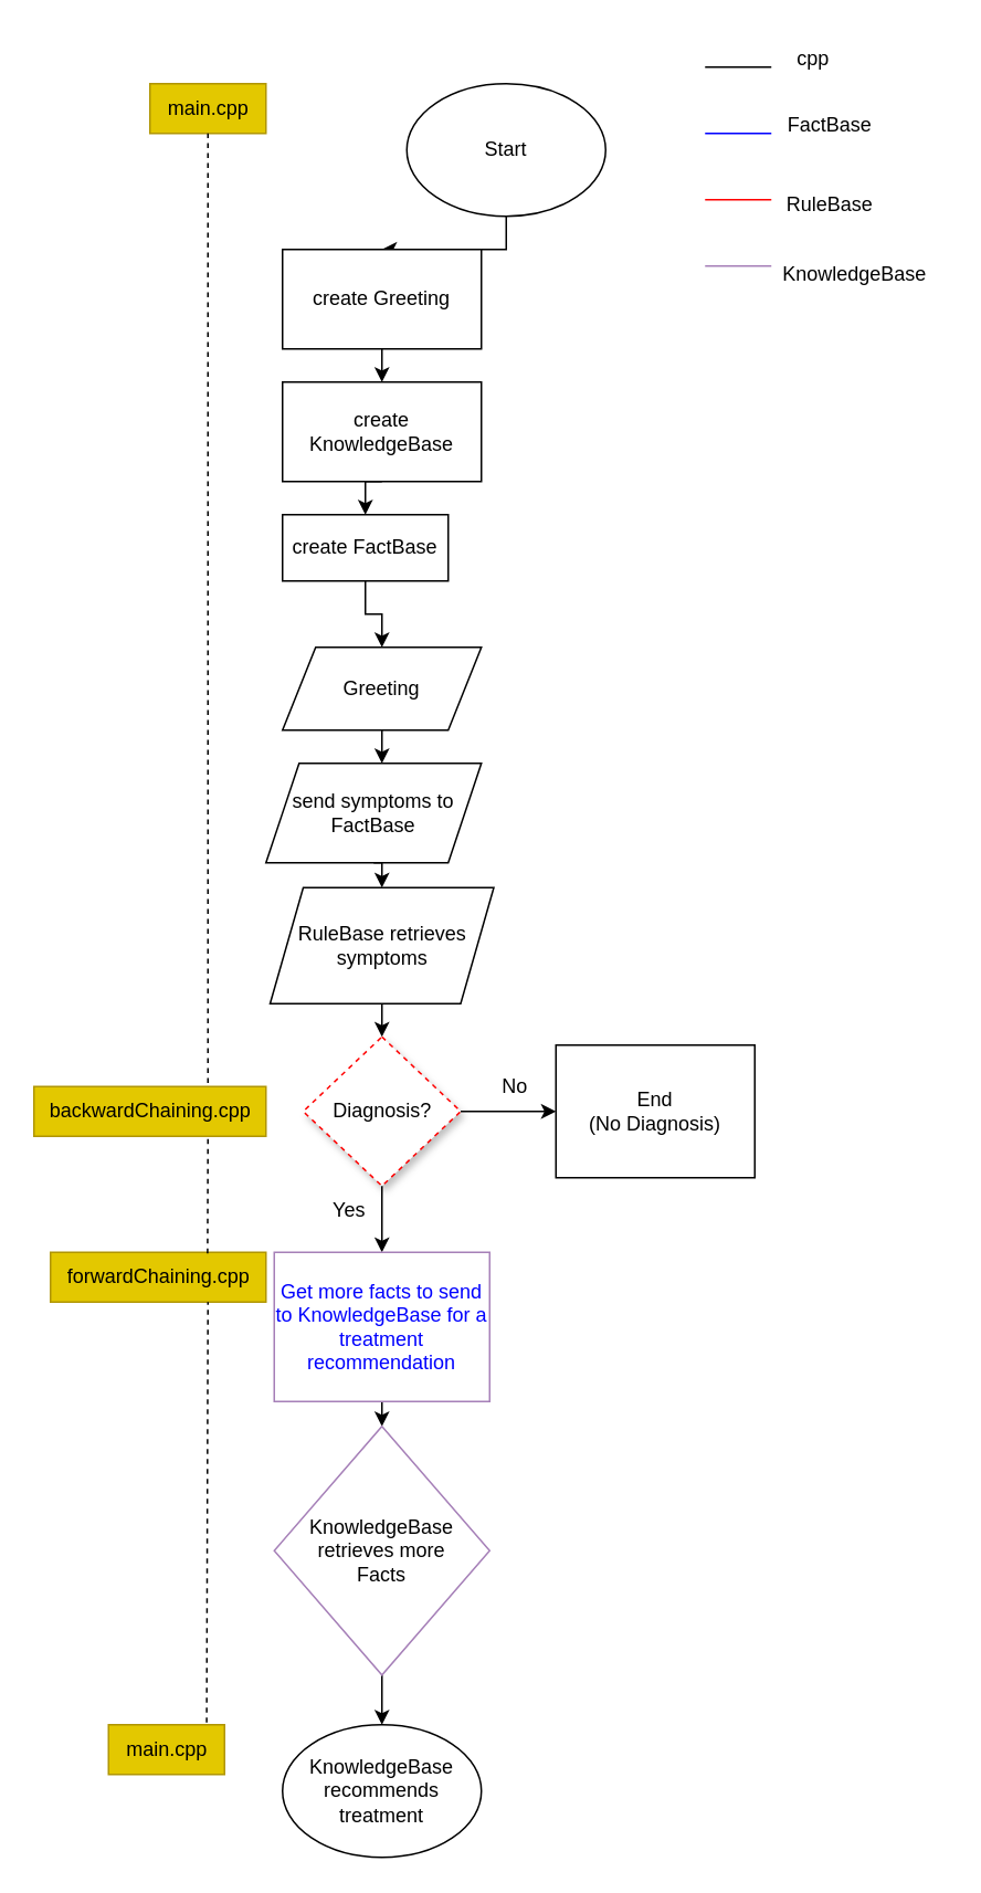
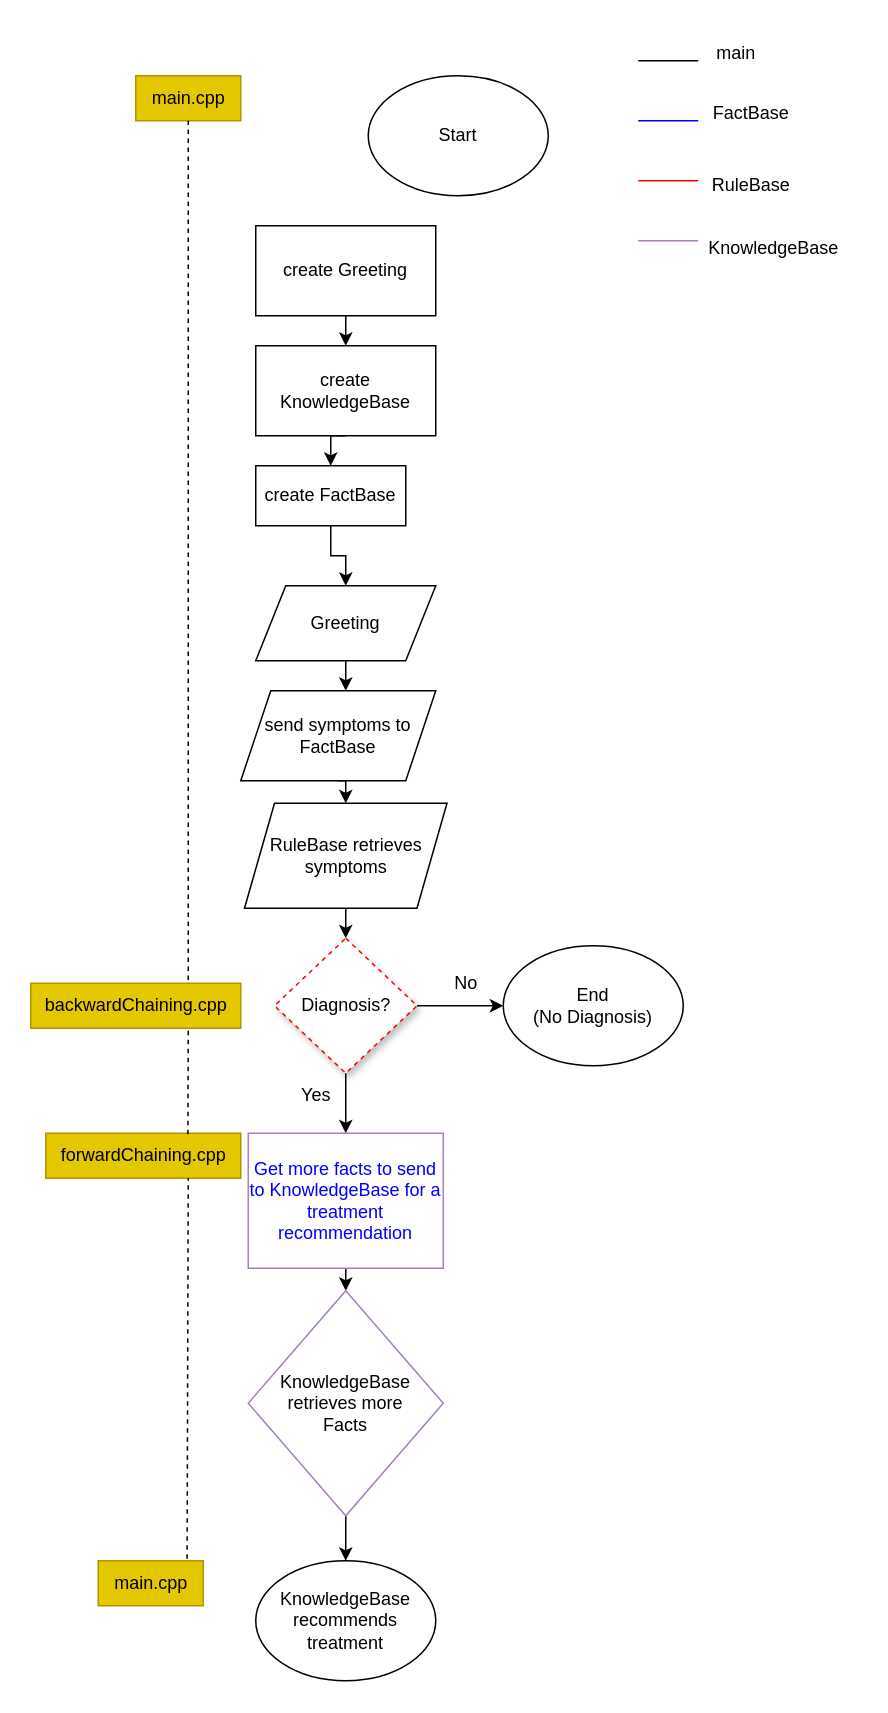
  <mxCell id="0" />
  <mxCell id="1" parent="0" />
- <mxCell id="2" style="edgeStyle=orthogonalEdgeStyle;rounded=0;orthogonalLoop=1;jettySize=auto;html=1;exitX=0.5;exitY=1;exitDx=0;exitDy=0;entryX=0.5;entryY=0;entryDx=0;entryDy=0;" edge="1" parent="1" source="3" target="5"><mxGeometry relative="1" as="geometry" /></mxCell>
  <mxCell id="3" value="Start" style="ellipse;whiteSpace=wrap;html=1;" parent="1" vertex="1"><mxGeometry x="245" y="50" width="120" height="80" as="geometry" /></mxCell>
  <mxCell id="4" style="edgeStyle=orthogonalEdgeStyle;rounded=0;orthogonalLoop=1;jettySize=auto;html=1;exitX=0.5;exitY=1;exitDx=0;exitDy=0;entryX=0.5;entryY=0;entryDx=0;entryDy=0;" edge="1" parent="1" source="5" target="7"><mxGeometry relative="1" as="geometry" /></mxCell>
  <mxCell id="5" value="create Greeting" style="rounded=0;whiteSpace=wrap;html=1;shadow=0;" vertex="1" parent="1"><mxGeometry x="170" y="150" width="120" height="60" as="geometry" /></mxCell>
  <mxCell id="6" style="edgeStyle=orthogonalEdgeStyle;rounded=0;orthogonalLoop=1;jettySize=auto;html=1;exitX=0.5;exitY=1;exitDx=0;exitDy=0;entryX=0.5;entryY=0;entryDx=0;entryDy=0;" edge="1" parent="1" source="7" target="11"><mxGeometry relative="1" as="geometry" /></mxCell>
  <mxCell id="7" value="create KnowledgeBase" style="rounded=0;whiteSpace=wrap;html=1;" vertex="1" parent="1"><mxGeometry x="170" y="230" width="120" height="60" as="geometry" /></mxCell>
  <mxCell id="8" style="edgeStyle=orthogonalEdgeStyle;rounded=0;orthogonalLoop=1;jettySize=auto;html=1;exitX=0.5;exitY=1;exitDx=0;exitDy=0;entryX=0.5;entryY=0;entryDx=0;entryDy=0;" edge="1" parent="1" source="9"><mxGeometry relative="1" as="geometry"><mxPoint x="230" y="460" as="targetPoint" /></mxGeometry></mxCell>
  <mxCell id="9" value="Greeting" style="shape=parallelogram;perimeter=parallelogramPerimeter;whiteSpace=wrap;html=1;fixedSize=1;" vertex="1" parent="1"><mxGeometry x="170" y="390" width="120" height="50" as="geometry" /></mxCell>
  <mxCell id="10" style="edgeStyle=orthogonalEdgeStyle;rounded=0;orthogonalLoop=1;jettySize=auto;html=1;exitX=0.5;exitY=1;exitDx=0;exitDy=0;entryX=0.5;entryY=0;entryDx=0;entryDy=0;" edge="1" parent="1" source="11" target="9"><mxGeometry relative="1" as="geometry" /></mxCell>
  <mxCell id="11" value="create FactBase" style="rounded=0;whiteSpace=wrap;html=1;" vertex="1" parent="1"><mxGeometry x="170" y="310" width="100" height="40" as="geometry" /></mxCell>
  <mxCell id="12" style="edgeStyle=orthogonalEdgeStyle;rounded=0;orthogonalLoop=1;jettySize=auto;html=1;exitX=0.5;exitY=1;exitDx=0;exitDy=0;entryX=0.5;entryY=0;entryDx=0;entryDy=0;" edge="1" parent="1" target="15"><mxGeometry relative="1" as="geometry"><mxPoint x="230" y="605" as="sourcePoint" /></mxGeometry></mxCell>
  <mxCell id="13" style="edgeStyle=orthogonalEdgeStyle;rounded=0;orthogonalLoop=1;jettySize=auto;html=1;exitX=1;exitY=0.5;exitDx=0;exitDy=0;entryX=0;entryY=0.5;entryDx=0;entryDy=0;" edge="1" parent="1" source="15" target="18"><mxGeometry relative="1" as="geometry" /></mxCell>
  <mxCell id="14" style="edgeStyle=orthogonalEdgeStyle;rounded=0;orthogonalLoop=1;jettySize=auto;html=1;exitX=0.5;exitY=1;exitDx=0;exitDy=0;" edge="1" parent="1" source="15"><mxGeometry relative="1" as="geometry"><mxPoint x="230" y="755" as="targetPoint" /></mxGeometry></mxCell>
  <mxCell id="15" value="Diagnosis?" style="rhombus;whiteSpace=wrap;html=1;shadow=1;strokeColor=#FF0000;dashed=1;" vertex="1" parent="1"><mxGeometry x="182.5" y="625" width="95" height="90" as="geometry" /></mxCell>
  <mxCell id="16" value="Yes" style="text;html=1;align=center;verticalAlign=middle;resizable=0;points=[];autosize=1;strokeColor=none;fillColor=none;" vertex="1" parent="1"><mxGeometry x="190" y="715" width="40" height="30" as="geometry" /></mxCell>
  <mxCell id="17" value="No" style="text;html=1;align=center;verticalAlign=middle;resizable=0;points=[];autosize=1;strokeColor=none;fillColor=none;" vertex="1" parent="1"><mxGeometry x="290" y="640" width="40" height="30" as="geometry" /></mxCell>
- <mxCell id="18" value="End&lt;div&gt;(No Diagnosis)&lt;/div&gt;" style="whiteSpace=wrap;html=1;rounded=0;" vertex="1" parent="1"><mxGeometry x="335" y="630" width="120" height="80" as="geometry" /></mxCell>
+ <mxCell id="18" value="End&lt;div&gt;(No Diagnosis)&lt;/div&gt;" style="ellipse;whiteSpace=wrap;html=1;" vertex="1" parent="1"><mxGeometry x="335" y="630" width="120" height="80" as="geometry" /></mxCell>
  <mxCell id="19" style="edgeStyle=orthogonalEdgeStyle;rounded=0;orthogonalLoop=1;jettySize=auto;html=1;exitX=0.5;exitY=1;exitDx=0;exitDy=0;entryX=0.5;entryY=0;entryDx=0;entryDy=0;" edge="1" parent="1" source="20" target="31"><mxGeometry relative="1" as="geometry" /></mxCell>
  <mxCell id="20" value="&lt;font color=&quot;#0000ff&quot;&gt;Get more facts to send to KnowledgeBase for a treatment recommendation&lt;/font&gt;" style="whiteSpace=wrap;html=1;strokeColor=#A680B8;" vertex="1" parent="1"><mxGeometry x="165" y="755" width="130" height="90" as="geometry" /></mxCell>
  <mxCell id="21" value="" style="endArrow=none;html=1;rounded=0;fillColor=#A680B8;shadow=0;strokeColor=#A680B8;" edge="1" parent="1"><mxGeometry width="50" height="50" relative="1" as="geometry"><mxPoint x="425" y="160" as="sourcePoint" /><mxPoint x="465" y="160" as="targetPoint" /></mxGeometry></mxCell>
  <mxCell id="22" value="" style="endArrow=none;html=1;rounded=0;strokeColor=#FF0000;" edge="1" parent="1"><mxGeometry width="50" height="50" relative="1" as="geometry"><mxPoint x="425" y="120" as="sourcePoint" /><mxPoint x="465" y="120" as="targetPoint" /></mxGeometry></mxCell>
  <mxCell id="23" value="" style="endArrow=none;html=1;rounded=0;strokeColor=#0000FF;" edge="1" parent="1"><mxGeometry width="50" height="50" relative="1" as="geometry"><mxPoint x="425" y="80" as="sourcePoint" /><mxPoint x="465" y="80" as="targetPoint" /></mxGeometry></mxCell>
  <mxCell id="24" value="FactBase" style="text;html=1;align=center;verticalAlign=middle;resizable=0;points=[];autosize=1;strokeColor=none;fillColor=none;" vertex="1" parent="1"><mxGeometry x="465" y="60" width="70" height="30" as="geometry" /></mxCell>
  <mxCell id="25" value="KnowledgeBase" style="text;html=1;align=center;verticalAlign=middle;resizable=0;points=[];autosize=1;strokeColor=none;fillColor=none;" vertex="1" parent="1"><mxGeometry x="460" y="150" width="110" height="30" as="geometry" /></mxCell>
  <mxCell id="26" value="RuleBase" style="text;html=1;align=center;verticalAlign=middle;resizable=0;points=[];autosize=1;strokeColor=none;fillColor=none;" vertex="1" parent="1"><mxGeometry x="460" y="108" width="80" height="30" as="geometry" /></mxCell>
  <mxCell id="27" style="edgeStyle=orthogonalEdgeStyle;rounded=0;orthogonalLoop=1;jettySize=auto;html=1;exitX=0.5;exitY=1;exitDx=0;exitDy=0;entryX=0.5;entryY=0;entryDx=0;entryDy=0;" edge="1" parent="1" source="28" target="29"><mxGeometry relative="1" as="geometry" /></mxCell>
  <mxCell id="28" value="send symptoms to FactBase" style="shape=parallelogram;perimeter=parallelogramPerimeter;whiteSpace=wrap;html=1;fixedSize=1;" vertex="1" parent="1"><mxGeometry x="160" y="460" width="130" height="60" as="geometry" /></mxCell>
  <mxCell id="29" value="RuleBase retrieves symptoms" style="shape=parallelogram;perimeter=parallelogramPerimeter;whiteSpace=wrap;html=1;fixedSize=1;" vertex="1" parent="1"><mxGeometry x="162.5" y="535" width="135" height="70" as="geometry" /></mxCell>
  <mxCell id="30" style="edgeStyle=orthogonalEdgeStyle;rounded=0;orthogonalLoop=1;jettySize=auto;html=1;exitX=0.5;exitY=1;exitDx=0;exitDy=0;entryX=0.5;entryY=0;entryDx=0;entryDy=0;" edge="1" parent="1" source="31"><mxGeometry relative="1" as="geometry"><mxPoint x="230" y="1040" as="targetPoint" /></mxGeometry></mxCell>
  <mxCell id="31" value="KnowledgeBase retrieves more&lt;div&gt;Facts&lt;/div&gt;" style="rhombus;whiteSpace=wrap;html=1;strokeColor=#A680B8;" vertex="1" parent="1"><mxGeometry x="165" y="860" width="130" height="150" as="geometry" /></mxCell>
  <mxCell id="32" value="KnowledgeBase recommends treatment" style="ellipse;whiteSpace=wrap;html=1;" vertex="1" parent="1"><mxGeometry x="170" y="1040" width="120" height="80" as="geometry" /></mxCell>
  <mxCell id="33" value="" style="endArrow=none;html=1;rounded=0;entryX=0;entryY=0.333;entryDx=0;entryDy=0;entryPerimeter=0;" edge="1" parent="1"><mxGeometry width="50" height="50" relative="1" as="geometry"><mxPoint x="425" y="40" as="sourcePoint" /><mxPoint x="465" y="39.99" as="targetPoint" /></mxGeometry></mxCell>
- <mxCell id="34" value="cpp" style="text;html=1;align=center;verticalAlign=middle;resizable=0;points=[];autosize=1;strokeColor=none;fillColor=none;" vertex="1" parent="1"><mxGeometry x="465" width="50" height="30" as="geometry" y="20" /></mxCell>
+ <mxCell id="34" value="main" style="text;html=1;align=center;verticalAlign=middle;resizable=0;points=[];autosize=1;strokeColor=none;fillColor=none;" vertex="1" parent="1"><mxGeometry x="465" width="50" height="30" as="geometry" y="20" /></mxCell>
  <mxCell id="35" value="backwardChaining.cpp" style="text;html=1;align=center;verticalAlign=middle;resizable=0;points=[];autosize=1;fillColor=#e3c800;fontColor=#000000;strokeColor=#B09500;" vertex="1" parent="1"><mxGeometry x="20" y="655" width="140" height="30" as="geometry" /></mxCell>
  <mxCell id="36" value="forwardChaining.cpp" style="text;html=1;align=center;verticalAlign=middle;resizable=0;points=[];autosize=1;strokeColor=#B09500;fillColor=#e3c800;fontColor=#000000;" vertex="1" parent="1"><mxGeometry x="30" y="755" width="130" height="30" as="geometry" /></mxCell>
  <mxCell id="37" value="main.cpp" style="text;html=1;align=center;verticalAlign=middle;resizable=0;points=[];autosize=1;fillColor=#e3c800;fontColor=#000000;strokeColor=#B09500;" vertex="1" parent="1"><mxGeometry x="90" y="50" width="70" height="30" as="geometry" /></mxCell>
  <mxCell id="38" value="" style="endArrow=none;dashed=1;html=1;rounded=0;exitX=0.75;exitY=-0.073;exitDx=0;exitDy=0;exitPerimeter=0;" edge="1" parent="1" source="35"><mxGeometry width="50" height="50" relative="1" as="geometry"><mxPoint x="75" y="130" as="sourcePoint" /><mxPoint x="125" y="80" as="targetPoint" /></mxGeometry></mxCell>
  <mxCell id="39" value="" style="endArrow=none;dashed=1;html=1;rounded=0;exitX=0.729;exitY=0.022;exitDx=0;exitDy=0;exitPerimeter=0;" edge="1" parent="1" source="36"><mxGeometry width="50" height="50" relative="1" as="geometry"><mxPoint x="125" y="750" as="sourcePoint" /><mxPoint x="125" y="685" as="targetPoint" /></mxGeometry></mxCell>
  <mxCell id="40" value="main.cpp" style="text;html=1;align=center;verticalAlign=middle;resizable=0;points=[];autosize=1;strokeColor=#B09500;fillColor=#e3c800;fontColor=#000000;" vertex="1" parent="1"><mxGeometry x="65" y="1040" width="70" height="30" as="geometry" /></mxCell>
  <mxCell id="41" value="" style="endArrow=none;dashed=1;html=1;rounded=0;exitX=0.846;exitY=-0.043;exitDx=0;exitDy=0;exitPerimeter=0;" edge="1" parent="1" source="40"><mxGeometry width="50" height="50" relative="1" as="geometry"><mxPoint x="75" y="835" as="sourcePoint" /><mxPoint x="125" y="785" as="targetPoint" /></mxGeometry></mxCell>
